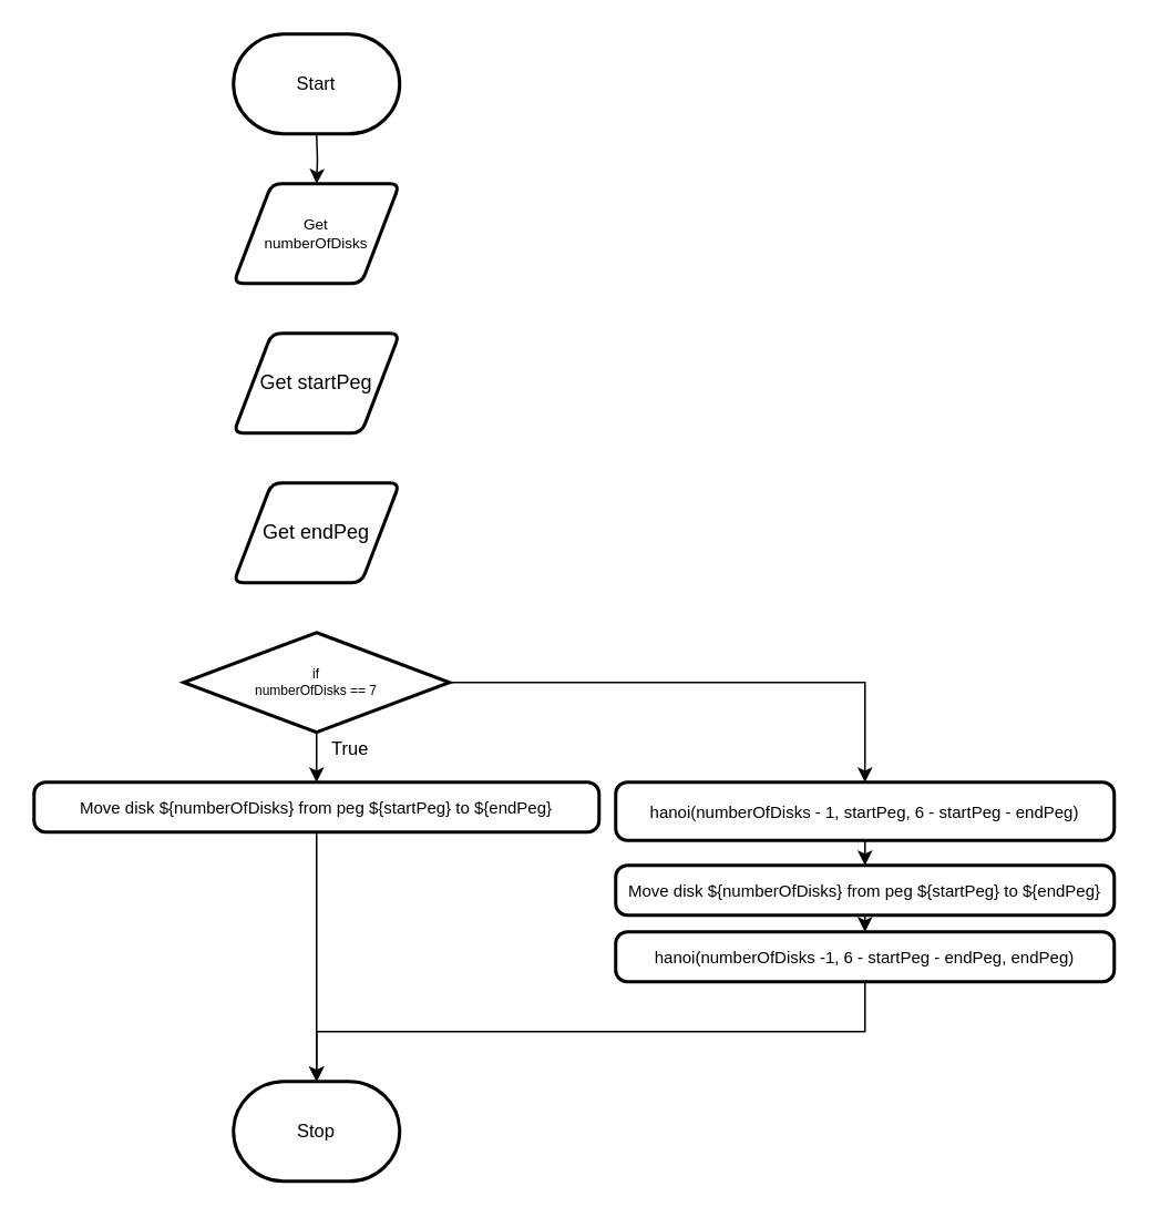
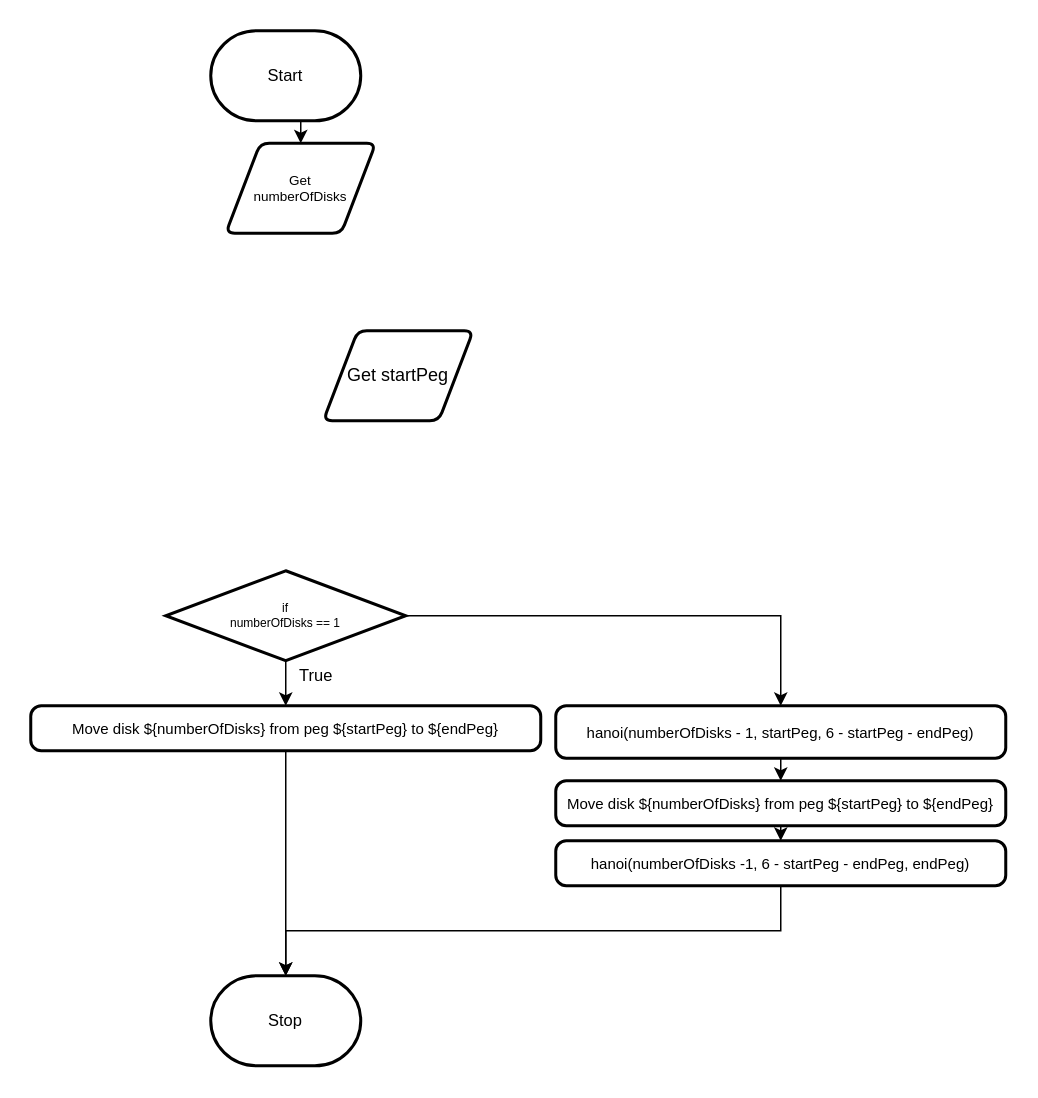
  <mxCell id="0" />
  <mxCell id="1" parent="0" />
  <mxCell id="2" style="edgeStyle=orthogonalEdgeStyle;html=1;entryX=0.5;entryY=0;entryDx=0;entryDy=0;fontSize=12;rounded=0;" edge="1" parent="1" target="8"><mxGeometry relative="1" as="geometry"><mxPoint x="190" y="80" as="sourcePoint" /></mxGeometry></mxCell>
  <mxCell id="3" style="edgeStyle=orthogonalEdgeStyle;rounded=0;html=1;fontSize=10;" edge="1" parent="1" source="4"><mxGeometry relative="1" as="geometry"><mxPoint x="190" y="650" as="targetPoint" /></mxGeometry></mxCell>
  <mxCell id="4" value="Move disk ${numberOfDisks} from peg ${startPeg} to ${endPeg}" style="rounded=1;whiteSpace=wrap;html=1;absoluteArcSize=1;arcSize=14;strokeWidth=2;fontSize=10;" vertex="1" parent="1"><mxGeometry x="20" y="470" width="340" height="30" as="geometry" /></mxCell>
  <mxCell id="5" style="edgeStyle=orthogonalEdgeStyle;rounded=0;html=1;fontSize=8;" edge="1" parent="1" source="7" target="4"><mxGeometry relative="1" as="geometry" /></mxCell>
  <mxCell id="6" style="edgeStyle=orthogonalEdgeStyle;html=1;entryX=0.5;entryY=0;entryDx=0;entryDy=0;rounded=0;" edge="1" parent="1" source="7" target="14"><mxGeometry relative="1" as="geometry" /></mxCell>
- <mxCell id="7" value="if &lt;br&gt;numberOfDisks == 7" style="strokeWidth=2;html=1;shape=mxgraph.flowchart.decision;whiteSpace=wrap;fontSize=8;" vertex="1" parent="1"><mxGeometry x="110" y="380" width="160" height="60" as="geometry" /></mxCell>
- <mxCell id="8" value="Get &lt;br style=&quot;font-size: 9px;&quot;&gt;numberOfDisks" style="shape=parallelogram;html=1;strokeWidth=2;perimeter=parallelogramPerimeter;whiteSpace=wrap;rounded=1;arcSize=12;size=0.23;fontSize=9;" vertex="1" parent="1"><mxGeometry x="140" y="110" width="100" height="60" as="geometry" /></mxCell>
- <mxCell id="9" value="Get startPeg" style="shape=parallelogram;html=1;strokeWidth=2;perimeter=parallelogramPerimeter;whiteSpace=wrap;rounded=1;arcSize=12;size=0.23;fontSize=12;" vertex="1" parent="1"><mxGeometry x="140" y="200" width="100" height="60" as="geometry" /></mxCell>
- <mxCell id="10" value="Get endPeg" style="shape=parallelogram;html=1;strokeWidth=2;perimeter=parallelogramPerimeter;whiteSpace=wrap;rounded=1;arcSize=12;size=0.23;fontSize=12;" vertex="1" parent="1"><mxGeometry x="140" y="290" width="100" height="60" as="geometry" /></mxCell>
+ <mxCell id="7" value="if &lt;br&gt;numberOfDisks == 1" style="strokeWidth=2;html=1;shape=mxgraph.flowchart.decision;whiteSpace=wrap;fontSize=8;" vertex="1" parent="1"><mxGeometry x="110" y="380" width="160" height="60" as="geometry" /></mxCell>
+ <mxCell id="8" value="Get &lt;br style=&quot;font-size: 9px;&quot;&gt;numberOfDisks" style="shape=parallelogram;html=1;strokeWidth=2;perimeter=parallelogramPerimeter;whiteSpace=wrap;rounded=1;arcSize=12;size=0.23;fontSize=9;" vertex="1" parent="1"><mxGeometry x="150" y="95" width="100" height="60" as="geometry" /></mxCell>
+ <mxCell id="9" value="Get startPeg" style="shape=parallelogram;html=1;strokeWidth=2;perimeter=parallelogramPerimeter;whiteSpace=wrap;rounded=1;arcSize=12;size=0.23;fontSize=12;" vertex="1" parent="1"><mxGeometry x="215" y="220" width="100" height="60" as="geometry" /></mxCell>
  <mxCell id="11" style="edgeStyle=none;html=1;entryX=0.5;entryY=0;entryDx=0;entryDy=0;" edge="1" parent="1" source="12" target="16"><mxGeometry relative="1" as="geometry" /></mxCell>
  <mxCell id="12" value="Move disk ${numberOfDisks} from peg ${startPeg} to ${endPeg}" style="rounded=1;whiteSpace=wrap;html=1;absoluteArcSize=1;arcSize=14;strokeWidth=2;fontSize=10;" vertex="1" parent="1"><mxGeometry x="370" y="520" width="300" height="30" as="geometry" /></mxCell>
  <mxCell id="13" style="edgeStyle=none;html=1;entryX=0.5;entryY=0;entryDx=0;entryDy=0;" edge="1" parent="1" source="14" target="12"><mxGeometry relative="1" as="geometry" /></mxCell>
  <mxCell id="14" value="hanoi(numberOfDisks - 1, startPeg, 6 - startPeg - endPeg)" style="rounded=1;whiteSpace=wrap;html=1;absoluteArcSize=1;arcSize=14;strokeWidth=2;fontSize=10;" vertex="1" parent="1"><mxGeometry x="370" y="470" width="300" height="35" as="geometry" /></mxCell>
  <mxCell id="15" style="edgeStyle=orthogonalEdgeStyle;shape=connector;rounded=0;html=1;entryX=0.5;entryY=0;entryDx=0;entryDy=0;entryPerimeter=0;labelBackgroundColor=default;strokeColor=default;fontFamily=Helvetica;fontSize=11;fontColor=default;endArrow=classic;" edge="1" parent="1" source="16"><mxGeometry relative="1" as="geometry"><mxPoint x="190" y="650" as="targetPoint" /><Array as="points"><mxPoint x="520" y="620" /><mxPoint x="190" y="620" /></Array></mxGeometry></mxCell>
  <mxCell id="16" value="hanoi(numberOfDisks -1, 6 - startPeg - endPeg, endPeg)" style="rounded=1;whiteSpace=wrap;html=1;absoluteArcSize=1;arcSize=14;strokeWidth=2;fontSize=10;" vertex="1" parent="1"><mxGeometry x="370" y="560" width="300" height="30" as="geometry" /></mxCell>
  <mxCell id="17" value="Start" style="strokeWidth=2;html=1;shape=mxgraph.flowchart.terminator;whiteSpace=wrap;fontFamily=Helvetica;fontSize=11;fontColor=default;" vertex="1" parent="1"><mxGeometry x="140" y="20" width="100" height="60" as="geometry" /></mxCell>
  <mxCell id="18" value="Stop" style="strokeWidth=2;html=1;shape=mxgraph.flowchart.terminator;whiteSpace=wrap;fontFamily=Helvetica;fontSize=11;fontColor=default;" vertex="1" parent="1"><mxGeometry x="140" y="650" width="100" height="60" as="geometry" /></mxCell>
  <mxCell id="19" value="True" style="text;html=1;align=center;verticalAlign=middle;resizable=0;points=[];autosize=1;strokeColor=none;fillColor=none;fontSize=11;fontFamily=Helvetica;fontColor=default;" vertex="1" parent="1"><mxGeometry x="185" y="435" width="50" height="30" as="geometry" /></mxCell>
